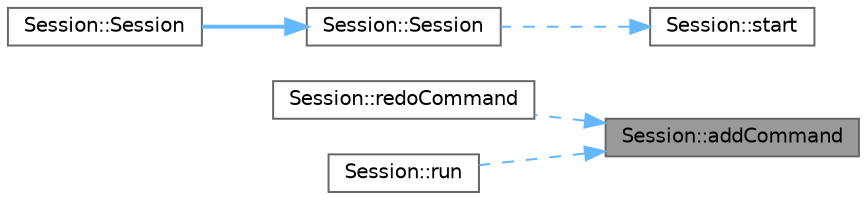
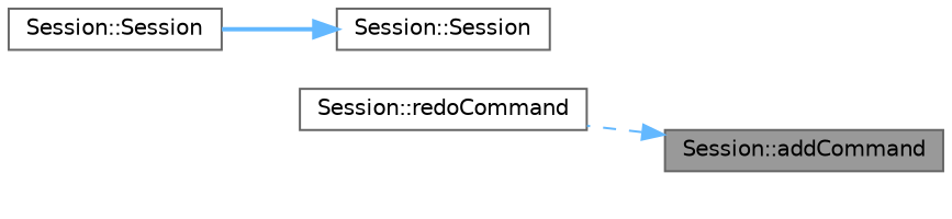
  digraph {
    rankdir=RL
    node [color=grey40 fillcolor=white fontname=Helvetica fontsize=10 shape=box style=filled]
    edge [color=steelblue1 dir=back fontname=Helvetica fontsize=10 labelfontname=Helvetica labelfontsize=10 style=dashed]
    n1 [color=gray40 fillcolor=grey60 fontcolor=black height=0.2 label="Session::addCommand" width=0.4]
    n2 [height=0.2 label="Session::redoCommand" width=0.4]
-   n3 [height=0.2 label="Session::run" width=0.4]
-   n4 [height=0.2 label="Session::start" width=0.4]
    n5 [height=0.2 label="Session::Session" width=0.4]
    n6 [height=0.2 label="Session::Session" width=0.4]
    n1 -> n2
-   n1 -> n3
-   n4 -> n5
    n5 -> n6 [style=bold]
  }
